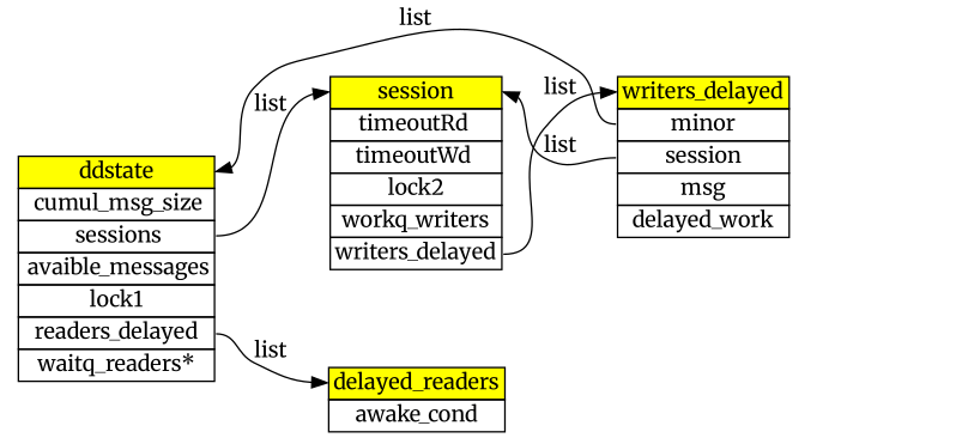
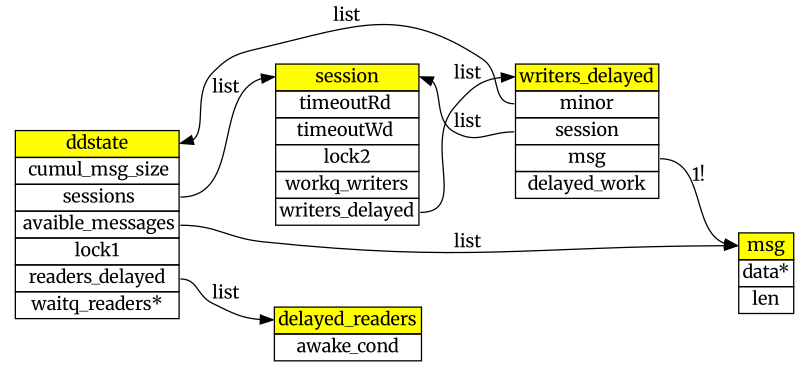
  digraph {
    fontname=Merriweather
    rankdir=LR
    node [fontname=Merriweather shape=plaintext]
    edge [fontname=Merriweather headport=msg tailport=session]
    n1 [label=<<table border="0" cellspacing="0" cellborder="1" >                 <tr><td port="ddstate" bgcolor="yellow">ddstate</td></tr>                 <tr><td port="cumul_msg_size"> cumul_msg_size</td></tr>                 <tr><td port="session"> sessions</td></tr>                 <tr><td port="avaible_messages"> avaible_messages</td></tr>                 <tr><td port="lock1">lock1</td></tr> 		<tr><td port="readers_delayed">readers_delayed</td></tr>                 <tr><td port="waitq_readers">waitq_readers*</td></tr>                 </table>>]
+   n2 [label=<<table border="0" cellspacing="0" cellborder="1" >                 	<tr><td port="msg" bgcolor="yellow" >msg</td></tr>                 	<tr><td port="data">data*</td></tr> 			<tr><td port="len">len</td></tr>                 </table>>]
    n3 [label=<<table border="0" cellspacing="0" cellborder="1" >                 	<tr><td bgcolor="yellow" port="session">session</td></tr>                 	<tr><td port="timeoutRd">timeoutRd </td></tr>                 	<tr><td port="timeoutWd">timeoutWd </td></tr> 			//<tr><td port="lock2">lock2</td></tr> 			<tr><td port="workq_writers">workq_writers</td></tr> 			<tr><td port="writers_delayed">writers_delayed</td></tr>                 </table>>]
    n4 [label=<<table border="0" cellspacing="0" cellborder="1" >                 	<tr><td bgcolor="yellow" port="delayed_readers">delayed_readers</td></tr>                 	<tr><td port="awake_cond">awake_cond</td></tr>                 </table>>]
    n5 [label=<<table border="0" cellspacing="0" cellborder="1" >                 	<tr><td bgcolor="yellow" port="delayed_write">writers_delayed</td></tr>                 	<tr><td port="minor">minor</td></tr>                 	<tr><td port="session">session</td></tr>                 	<tr><td port="msg">msg</td></tr> 			<tr><td port="delayed_work">delayed_work</td></tr>                 </table>>]
+   n1 -> n2 [label=list tailport=avaible_messages]
    n1 -> n3 [headport=session label=list]
    n1 -> n4 [headport=delayed_readers label=list tailport=readers_delayed]
    n3 -> n5 [headport=delayed_write label=list tailport=writers_delayed]
    n5 -> n1 [headport=ddstate label=list tailport=minor]
+   n5 -> n2 [label="1!" tailport=msg]
    n5 -> n3 [headport=session label=list]
  }
